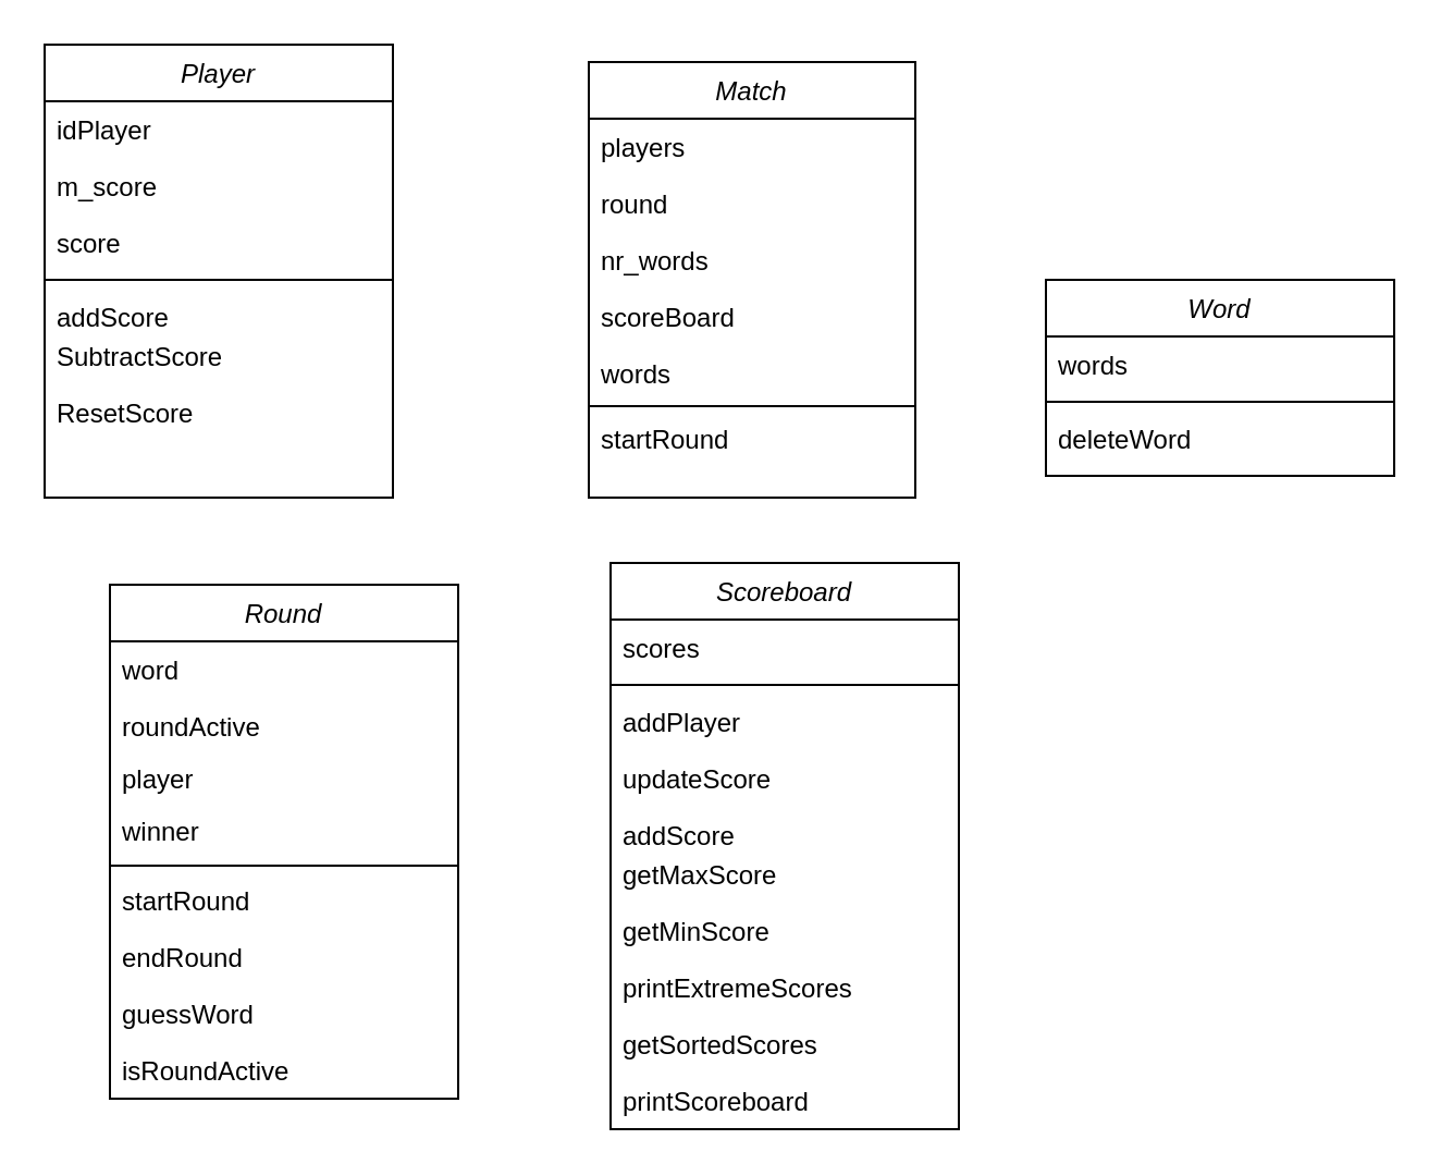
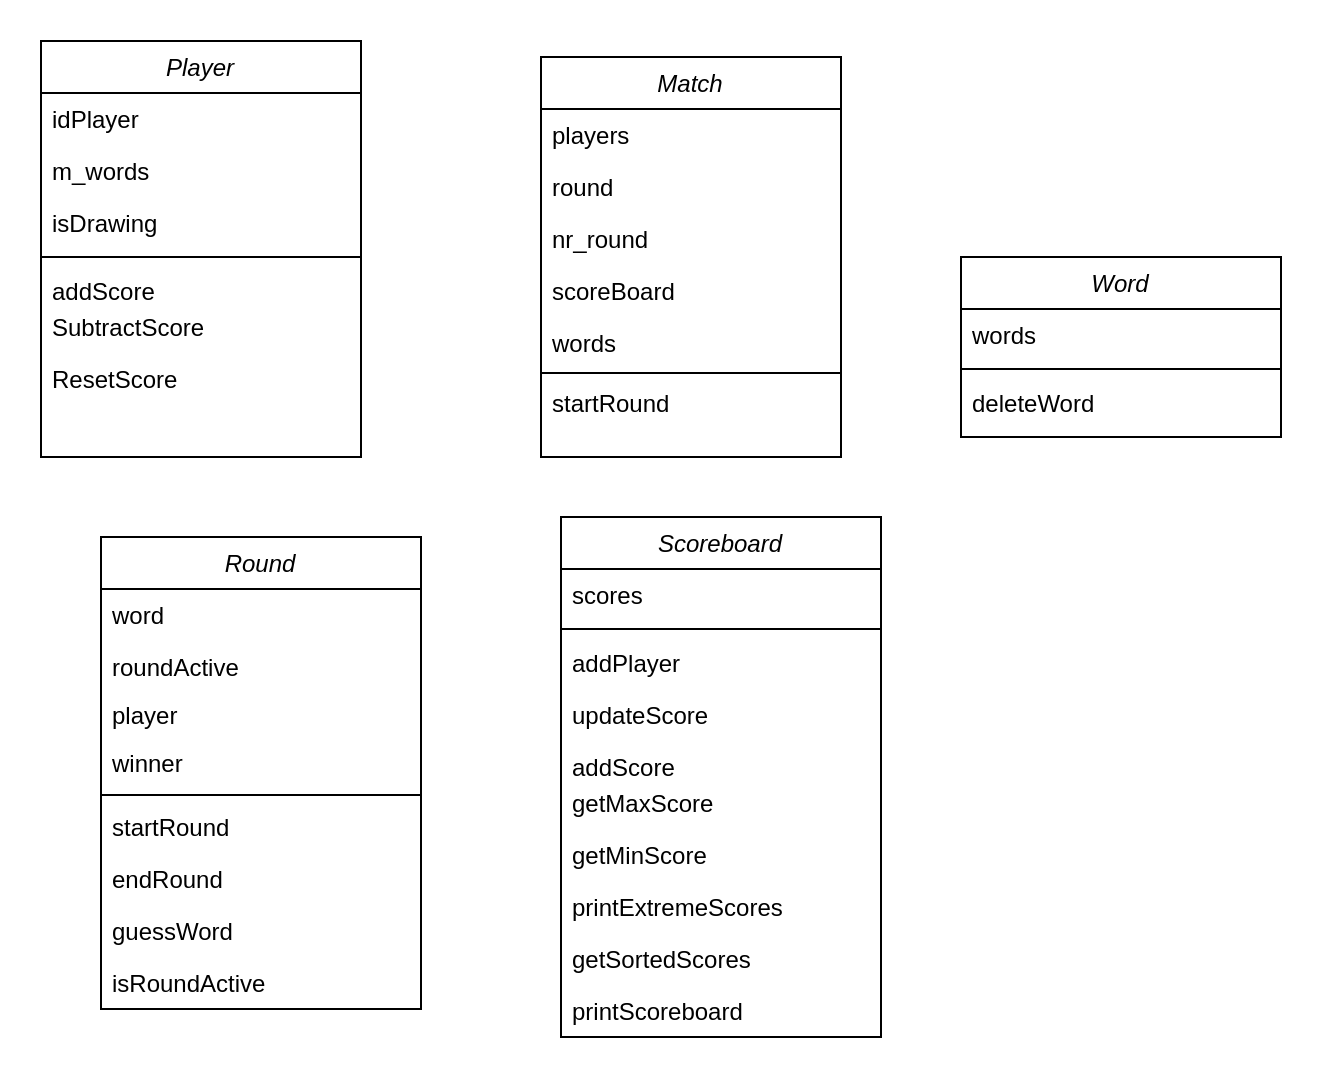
  <mxCell id="0" />
  <mxCell id="1" parent="0" />
  <mxCell id="2" value="Player" style="swimlane;fontStyle=2;align=center;verticalAlign=top;childLayout=stackLayout;horizontal=1;startSize=26;horizontalStack=0;resizeParent=1;resizeLast=0;collapsible=1;marginBottom=0;rounded=0;shadow=0;strokeWidth=1;" parent="1" vertex="1"><mxGeometry x="20" y="20" width="160" height="208" as="geometry"><mxRectangle x="230" y="140" width="160" height="26" as="alternateBounds" /></mxGeometry></mxCell>
  <mxCell id="3" value="idPlayer" style="text;align=left;verticalAlign=top;spacingLeft=4;spacingRight=4;overflow=hidden;rotatable=0;points=[[0,0.5],[1,0.5]];portConstraint=eastwest;" parent="2" vertex="1"><mxGeometry y="26" width="160" height="26" as="geometry" /></mxCell>
- <mxCell id="4" value="m_score" style="text;align=left;verticalAlign=top;spacingLeft=4;spacingRight=4;overflow=hidden;rotatable=0;points=[[0,0.5],[1,0.5]];portConstraint=eastwest;rounded=0;shadow=0;html=0;" parent="2" vertex="1"><mxGeometry y="52" width="160" height="26" as="geometry" /></mxCell>
- <mxCell id="5" value="score" style="text;align=left;verticalAlign=top;spacingLeft=4;spacingRight=4;overflow=hidden;rotatable=0;points=[[0,0.5],[1,0.5]];portConstraint=eastwest;rounded=0;shadow=0;html=0;" parent="2" vertex="1"><mxGeometry y="78" width="160" height="26" as="geometry" /></mxCell>
+ <mxCell id="4" value="m_words" style="text;align=left;verticalAlign=top;spacingLeft=4;spacingRight=4;overflow=hidden;rotatable=0;points=[[0,0.5],[1,0.5]];portConstraint=eastwest;rounded=0;shadow=0;html=0;" parent="2" vertex="1"><mxGeometry y="52" width="160" height="26" as="geometry" /></mxCell>
+ <mxCell id="5" value="isDrawing" style="text;align=left;verticalAlign=top;spacingLeft=4;spacingRight=4;overflow=hidden;rotatable=0;points=[[0,0.5],[1,0.5]];portConstraint=eastwest;rounded=0;shadow=0;html=0;" parent="2" vertex="1"><mxGeometry y="78" width="160" height="26" as="geometry" /></mxCell>
  <mxCell id="6" value="" style="line;html=1;strokeWidth=1;align=left;verticalAlign=middle;spacingTop=-1;spacingLeft=3;spacingRight=3;rotatable=0;labelPosition=right;points=[];portConstraint=eastwest;" parent="2" vertex="1"><mxGeometry y="104" width="160" height="8" as="geometry" /></mxCell>
  <mxCell id="7" value="addScore" style="text;align=left;verticalAlign=top;spacingLeft=4;spacingRight=4;overflow=hidden;rotatable=0;points=[[0,0.5],[1,0.5]];portConstraint=eastwest;" parent="2" vertex="1"><mxGeometry y="112" width="160" height="18" as="geometry" /></mxCell>
  <mxCell id="8" value="SubtractScore" style="text;align=left;verticalAlign=top;spacingLeft=4;spacingRight=4;overflow=hidden;rotatable=0;points=[[0,0.5],[1,0.5]];portConstraint=eastwest;" vertex="1" parent="2"><mxGeometry y="130" width="160" height="26" as="geometry" /></mxCell>
  <mxCell id="9" value="ResetScore" style="text;align=left;verticalAlign=top;spacingLeft=4;spacingRight=4;overflow=hidden;rotatable=0;points=[[0,0.5],[1,0.5]];portConstraint=eastwest;" vertex="1" parent="2"><mxGeometry y="156" width="160" height="26" as="geometry" /></mxCell>
  <mxCell id="10" value="Match" style="swimlane;fontStyle=2;align=center;verticalAlign=top;childLayout=stackLayout;horizontal=1;startSize=26;horizontalStack=0;resizeParent=1;resizeLast=0;collapsible=1;marginBottom=0;rounded=0;shadow=0;strokeWidth=1;" vertex="1" parent="1"><mxGeometry x="270" y="28" width="150" height="200" as="geometry"><mxRectangle x="230" y="140" width="160" height="26" as="alternateBounds" /></mxGeometry></mxCell>
  <mxCell id="11" value="players" style="text;align=left;verticalAlign=top;spacingLeft=4;spacingRight=4;overflow=hidden;rotatable=0;points=[[0,0.5],[1,0.5]];portConstraint=eastwest;" vertex="1" parent="10"><mxGeometry y="26" width="150" height="26" as="geometry" /></mxCell>
  <mxCell id="12" value="round" style="text;align=left;verticalAlign=top;spacingLeft=4;spacingRight=4;overflow=hidden;rotatable=0;points=[[0,0.5],[1,0.5]];portConstraint=eastwest;" vertex="1" parent="10"><mxGeometry y="52" width="150" height="26" as="geometry" /></mxCell>
- <mxCell id="13" value="nr_words" style="text;align=left;verticalAlign=top;spacingLeft=4;spacingRight=4;overflow=hidden;rotatable=0;points=[[0,0.5],[1,0.5]];portConstraint=eastwest;" vertex="1" parent="10"><mxGeometry y="78" width="150" height="26" as="geometry" /></mxCell>
+ <mxCell id="13" value="nr_round" style="text;align=left;verticalAlign=top;spacingLeft=4;spacingRight=4;overflow=hidden;rotatable=0;points=[[0,0.5],[1,0.5]];portConstraint=eastwest;" vertex="1" parent="10"><mxGeometry y="78" width="150" height="26" as="geometry" /></mxCell>
  <mxCell id="14" value="scoreBoard" style="text;align=left;verticalAlign=top;spacingLeft=4;spacingRight=4;overflow=hidden;rotatable=0;points=[[0,0.5],[1,0.5]];portConstraint=eastwest;" vertex="1" parent="10"><mxGeometry y="104" width="150" height="26" as="geometry" /></mxCell>
  <mxCell id="15" value="words" style="text;align=left;verticalAlign=top;spacingLeft=4;spacingRight=4;overflow=hidden;rotatable=0;points=[[0,0.5],[1,0.5]];portConstraint=eastwest;" vertex="1" parent="10"><mxGeometry y="130" width="150" height="26" as="geometry" /></mxCell>
  <mxCell id="16" value="" style="line;html=1;strokeWidth=1;align=left;verticalAlign=middle;spacingTop=-1;spacingLeft=3;spacingRight=3;rotatable=0;labelPosition=right;points=[];portConstraint=eastwest;" vertex="1" parent="10"><mxGeometry y="156" width="150" height="4" as="geometry" /></mxCell>
  <mxCell id="17" value="startRound" style="text;align=left;verticalAlign=top;spacingLeft=4;spacingRight=4;overflow=hidden;rotatable=0;points=[[0,0.5],[1,0.5]];portConstraint=eastwest;" vertex="1" parent="10"><mxGeometry y="160" width="150" height="26" as="geometry" /></mxCell>
  <mxCell id="18" value="Round" style="swimlane;fontStyle=2;align=center;verticalAlign=top;childLayout=stackLayout;horizontal=1;startSize=26;horizontalStack=0;resizeParent=1;resizeLast=0;collapsible=1;marginBottom=0;rounded=0;shadow=0;strokeWidth=1;" vertex="1" parent="1"><mxGeometry x="50" y="268" width="160" height="236" as="geometry"><mxRectangle x="230" y="140" width="160" height="26" as="alternateBounds" /></mxGeometry></mxCell>
  <mxCell id="19" value="word" style="text;align=left;verticalAlign=top;spacingLeft=4;spacingRight=4;overflow=hidden;rotatable=0;points=[[0,0.5],[1,0.5]];portConstraint=eastwest;" vertex="1" parent="18"><mxGeometry y="26" width="160" height="26" as="geometry" /></mxCell>
  <mxCell id="20" value="roundActive" style="text;align=left;verticalAlign=top;spacingLeft=4;spacingRight=4;overflow=hidden;rotatable=0;points=[[0,0.5],[1,0.5]];portConstraint=eastwest;" vertex="1" parent="18"><mxGeometry y="52" width="160" height="24" as="geometry" /></mxCell>
  <mxCell id="21" value="player" style="text;align=left;verticalAlign=top;spacingLeft=4;spacingRight=4;overflow=hidden;rotatable=0;points=[[0,0.5],[1,0.5]];portConstraint=eastwest;" vertex="1" parent="18"><mxGeometry y="76" width="160" height="24" as="geometry" /></mxCell>
  <mxCell id="22" value="winner" style="text;align=left;verticalAlign=top;spacingLeft=4;spacingRight=4;overflow=hidden;rotatable=0;points=[[0,0.5],[1,0.5]];portConstraint=eastwest;" vertex="1" parent="18"><mxGeometry y="100" width="160" height="26" as="geometry" /></mxCell>
  <mxCell id="23" value="" style="line;html=1;strokeWidth=1;align=left;verticalAlign=middle;spacingTop=-1;spacingLeft=3;spacingRight=3;rotatable=0;labelPosition=right;points=[];portConstraint=eastwest;" vertex="1" parent="18"><mxGeometry y="126" width="160" height="6" as="geometry" /></mxCell>
  <mxCell id="24" value="startRound" style="text;align=left;verticalAlign=top;spacingLeft=4;spacingRight=4;overflow=hidden;rotatable=0;points=[[0,0.5],[1,0.5]];portConstraint=eastwest;rounded=0;shadow=0;html=0;" vertex="1" parent="18"><mxGeometry y="132" width="160" height="26" as="geometry" /></mxCell>
  <mxCell id="25" value="endRound" style="text;align=left;verticalAlign=top;spacingLeft=4;spacingRight=4;overflow=hidden;rotatable=0;points=[[0,0.5],[1,0.5]];portConstraint=eastwest;rounded=0;shadow=0;html=0;" vertex="1" parent="18"><mxGeometry y="158" width="160" height="26" as="geometry" /></mxCell>
  <mxCell id="26" value="guessWord" style="text;align=left;verticalAlign=top;spacingLeft=4;spacingRight=4;overflow=hidden;rotatable=0;points=[[0,0.5],[1,0.5]];portConstraint=eastwest;rounded=0;shadow=0;html=0;" vertex="1" parent="18"><mxGeometry y="184" width="160" height="26" as="geometry" /></mxCell>
  <mxCell id="27" value="isRoundActive" style="text;align=left;verticalAlign=top;spacingLeft=4;spacingRight=4;overflow=hidden;rotatable=0;points=[[0,0.5],[1,0.5]];portConstraint=eastwest;rounded=0;shadow=0;html=0;" vertex="1" parent="18"><mxGeometry y="210" width="160" height="26" as="geometry" /></mxCell>
  <mxCell id="28" value="Scoreboard" style="swimlane;fontStyle=2;align=center;verticalAlign=top;childLayout=stackLayout;horizontal=1;startSize=26;horizontalStack=0;resizeParent=1;resizeLast=0;collapsible=1;marginBottom=0;rounded=0;shadow=0;strokeWidth=1;" vertex="1" parent="1"><mxGeometry x="280" y="258" width="160" height="260" as="geometry"><mxRectangle x="230" y="140" width="160" height="26" as="alternateBounds" /></mxGeometry></mxCell>
  <mxCell id="29" value="scores" style="text;align=left;verticalAlign=top;spacingLeft=4;spacingRight=4;overflow=hidden;rotatable=0;points=[[0,0.5],[1,0.5]];portConstraint=eastwest;" vertex="1" parent="28"><mxGeometry y="26" width="160" height="26" as="geometry" /></mxCell>
  <mxCell id="30" value="" style="line;html=1;strokeWidth=1;align=left;verticalAlign=middle;spacingTop=-1;spacingLeft=3;spacingRight=3;rotatable=0;labelPosition=right;points=[];portConstraint=eastwest;" vertex="1" parent="28"><mxGeometry y="52" width="160" height="8" as="geometry" /></mxCell>
  <mxCell id="31" value="addPlayer" style="text;align=left;verticalAlign=top;spacingLeft=4;spacingRight=4;overflow=hidden;rotatable=0;points=[[0,0.5],[1,0.5]];portConstraint=eastwest;rounded=0;shadow=0;html=0;" vertex="1" parent="28"><mxGeometry y="60" width="160" height="26" as="geometry" /></mxCell>
  <mxCell id="32" value="updateScore" style="text;align=left;verticalAlign=top;spacingLeft=4;spacingRight=4;overflow=hidden;rotatable=0;points=[[0,0.5],[1,0.5]];portConstraint=eastwest;rounded=0;shadow=0;html=0;" vertex="1" parent="28"><mxGeometry y="86" width="160" height="26" as="geometry" /></mxCell>
  <mxCell id="33" value="addScore" style="text;align=left;verticalAlign=top;spacingLeft=4;spacingRight=4;overflow=hidden;rotatable=0;points=[[0,0.5],[1,0.5]];portConstraint=eastwest;" vertex="1" parent="28"><mxGeometry y="112" width="160" height="18" as="geometry" /></mxCell>
  <mxCell id="34" value="getMaxScore" style="text;align=left;verticalAlign=top;spacingLeft=4;spacingRight=4;overflow=hidden;rotatable=0;points=[[0,0.5],[1,0.5]];portConstraint=eastwest;" vertex="1" parent="28"><mxGeometry y="130" width="160" height="26" as="geometry" /></mxCell>
  <mxCell id="35" value="getMinScore" style="text;align=left;verticalAlign=top;spacingLeft=4;spacingRight=4;overflow=hidden;rotatable=0;points=[[0,0.5],[1,0.5]];portConstraint=eastwest;" vertex="1" parent="28"><mxGeometry y="156" width="160" height="26" as="geometry" /></mxCell>
  <mxCell id="36" value="printExtremeScores" style="text;align=left;verticalAlign=top;spacingLeft=4;spacingRight=4;overflow=hidden;rotatable=0;points=[[0,0.5],[1,0.5]];portConstraint=eastwest;" vertex="1" parent="28"><mxGeometry y="182" width="160" height="26" as="geometry" /></mxCell>
  <mxCell id="37" value="getSortedScores" style="text;align=left;verticalAlign=top;spacingLeft=4;spacingRight=4;overflow=hidden;rotatable=0;points=[[0,0.5],[1,0.5]];portConstraint=eastwest;" vertex="1" parent="28"><mxGeometry y="208" width="160" height="26" as="geometry" /></mxCell>
  <mxCell id="38" value="printScoreboard" style="text;align=left;verticalAlign=top;spacingLeft=4;spacingRight=4;overflow=hidden;rotatable=0;points=[[0,0.5],[1,0.5]];portConstraint=eastwest;" vertex="1" parent="28"><mxGeometry y="234" width="160" height="26" as="geometry" /></mxCell>
  <mxCell id="39" value="Word" style="swimlane;fontStyle=2;align=center;verticalAlign=top;childLayout=stackLayout;horizontal=1;startSize=26;horizontalStack=0;resizeParent=1;resizeLast=0;collapsible=1;marginBottom=0;rounded=0;shadow=0;strokeWidth=1;" vertex="1" parent="1"><mxGeometry x="480" y="128" width="160" height="90" as="geometry"><mxRectangle x="230" y="140" width="160" height="26" as="alternateBounds" /></mxGeometry></mxCell>
  <mxCell id="40" value="words" style="text;align=left;verticalAlign=top;spacingLeft=4;spacingRight=4;overflow=hidden;rotatable=0;points=[[0,0.5],[1,0.5]];portConstraint=eastwest;" vertex="1" parent="39"><mxGeometry y="26" width="160" height="26" as="geometry" /></mxCell>
  <mxCell id="41" value="" style="line;html=1;strokeWidth=1;align=left;verticalAlign=middle;spacingTop=-1;spacingLeft=3;spacingRight=3;rotatable=0;labelPosition=right;points=[];portConstraint=eastwest;" vertex="1" parent="39"><mxGeometry y="52" width="160" height="8" as="geometry" /></mxCell>
  <mxCell id="42" value="deleteWord" style="text;align=left;verticalAlign=top;spacingLeft=4;spacingRight=4;overflow=hidden;rotatable=0;points=[[0,0.5],[1,0.5]];portConstraint=eastwest;rounded=0;shadow=0;html=0;" vertex="1" parent="39"><mxGeometry y="60" width="160" height="26" as="geometry" /></mxCell>
